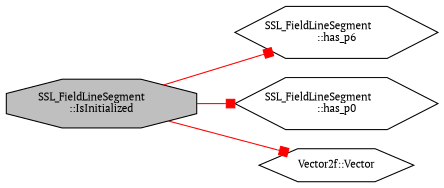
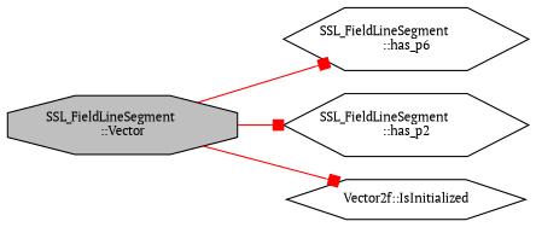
  digraph {
    fontname="PT Serif"
    rankdir=LR
    node [color=black fillcolor=white fontname="PT Serif" fontsize=10 shape=hexagon style=filled]
    edge [arrowhead=box color=red fontname="PT Serif" fontsize=10 labelfontname=Helvetica labelfontsize=10 style=solid]
-   n1 [fillcolor=grey75 fontcolor=black height=0.2 label="SSL_FieldLineSegment\l::IsInitialized" shape=octagon width=0.4]
+   n1 [fillcolor=grey75 fontcolor=black height=0.2 label="SSL_FieldLineSegment\l::Vector" shape=octagon width=0.4]
    n2 [height=0.2 label="SSL_FieldLineSegment\l::has_p6" width=0.4]
-   n3 [height=0.2 label="SSL_FieldLineSegment\l::has_p0" width=0.4]
-   n4 [height=0.2 label="Vector2f::Vector" width=0.4]
+   n3 [height=0.2 label="SSL_FieldLineSegment\l::has_p2" width=0.4]
+   n4 [height=0.2 label="Vector2f::IsInitialized" width=0.4]
    n1 -> n2
    n1 -> n3
    n1 -> n4
  }
